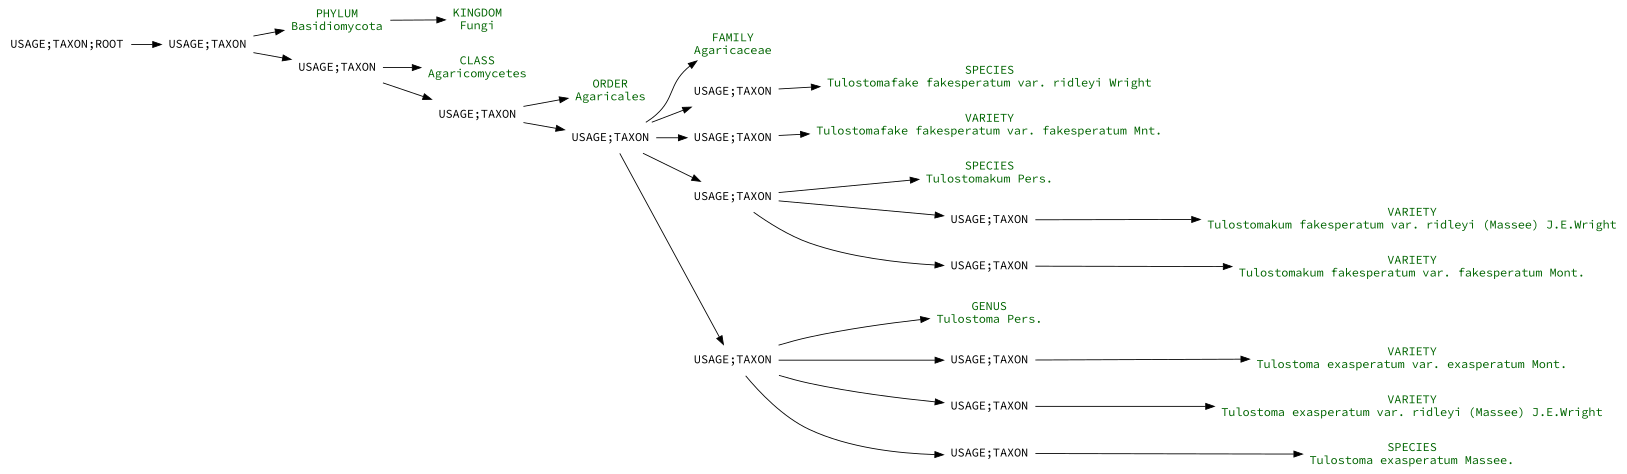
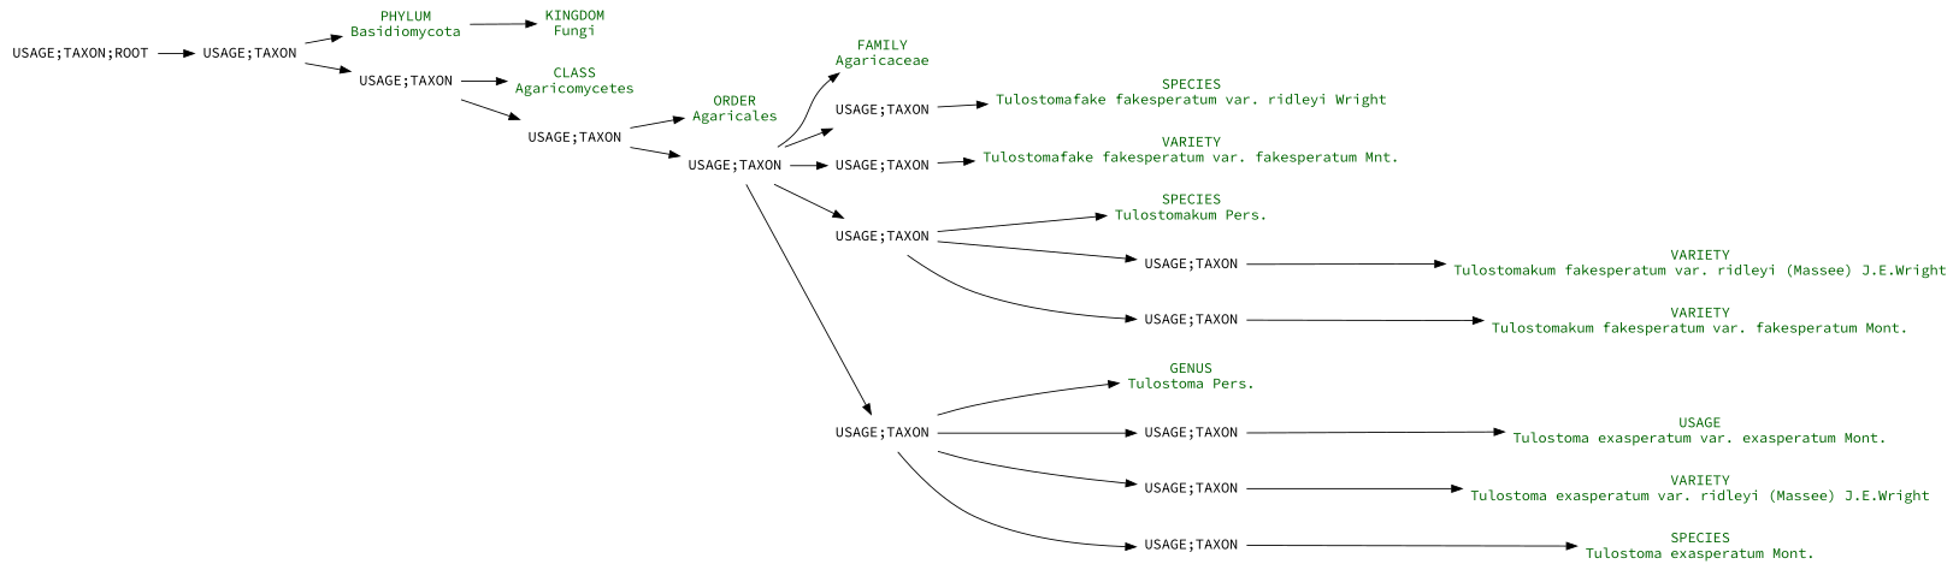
  digraph {
    fontname="Source Code Pro"
    rankdir=LR
    node [color=deeppink fontname="Source Code Pro" shape=plaintext]
    edge [fontname="Source Code Pro"]
    n1 [color=darkgreen fontcolor=darkgreen label="KINGDOM\nFungi"]
    n2 [color=teal label="USAGE;TAXON;ROOT"]
    n3 [color=teal label="USAGE;TAXON"]
    n4 [fontcolor=darkgreen label="PHYLUM\nBasidiomycota"]
    n5 [color=darkgreen label="USAGE;TAXON"]
    n6 [fontcolor=darkgreen label="CLASS\nAgaricomycetes"]
    n7 [color=teal label="USAGE;TAXON"]
    n8 [color=darkgreen fontcolor=darkgreen label="ORDER\nAgaricales"]
    n9 [color=purple label="USAGE;TAXON"]
    n10 [color=darkgreen fontcolor=darkgreen label="FAMILY\nAgaricaceae"]
    n11 [color=purple label="USAGE;TAXON"]
    n12 [label="USAGE;TAXON"]
    n13 [label="USAGE;TAXON"]
    n14 [color=purple label="USAGE;TAXON"]
    n15 [color=darkgreen fontcolor=darkgreen label="SPECIES\nTulostomafake fakesperatum var. ridleyi Wright"]
    n16 [fontcolor=darkgreen label="VARIETY\nTulostomafake fakesperatum var. fakesperatum Mnt."]
    n17 [fontcolor=darkgreen label="SPECIES\nTulostomakum Pers."]
    n18 [color=purple label="USAGE;TAXON"]
    n19 [color=darkgreen label="USAGE;TAXON"]
    n20 [fontcolor=darkgreen label="GENUS\nTulostoma Pers."]
    n21 [label="USAGE;TAXON"]
    n22 [color=darkgreen label="USAGE;TAXON"]
    n23 [color=teal label="USAGE;TAXON"]
    n24 [color=purple fontcolor=darkgreen label="VARIETY\nTulostomakum fakesperatum var. ridleyi (Massee) J.E.Wright"]
    n25 [color=teal fontcolor=darkgreen label="VARIETY\nTulostomakum fakesperatum var. fakesperatum Mont."]
-   n26 [fontcolor=darkgreen label="VARIETY\nTulostoma exasperatum var. exasperatum Mont."]
+   n26 [fontcolor=darkgreen label="USAGE\nTulostoma exasperatum var. exasperatum Mont."]
    n27 [color=teal fontcolor=darkgreen label="VARIETY\nTulostoma exasperatum var. ridleyi (Massee) J.E.Wright"]
-   n28 [color=darkgreen fontcolor=darkgreen label="SPECIES\nTulostoma exasperatum Massee."]
+   n28 [color=darkgreen fontcolor=darkgreen label="SPECIES\nTulostoma exasperatum Mont."]
    n2 -> n3
    n3 -> n4
    n3 -> n5
    n4 -> n1
    n5 -> n6
    n5 -> n7
    n7 -> n8
    n7 -> n9
    n9 -> n10
    n9 -> n11
    n9 -> n12
    n9 -> n13
    n9 -> n14
    n11 -> n15
    n12 -> n16
    n13 -> n17
    n13 -> n18
    n13 -> n19
    n14 -> n20
    n14 -> n21
    n14 -> n22
    n14 -> n23
    n18 -> n24
    n19 -> n25
    n21 -> n26
    n22 -> n27
    n23 -> n28
  }
